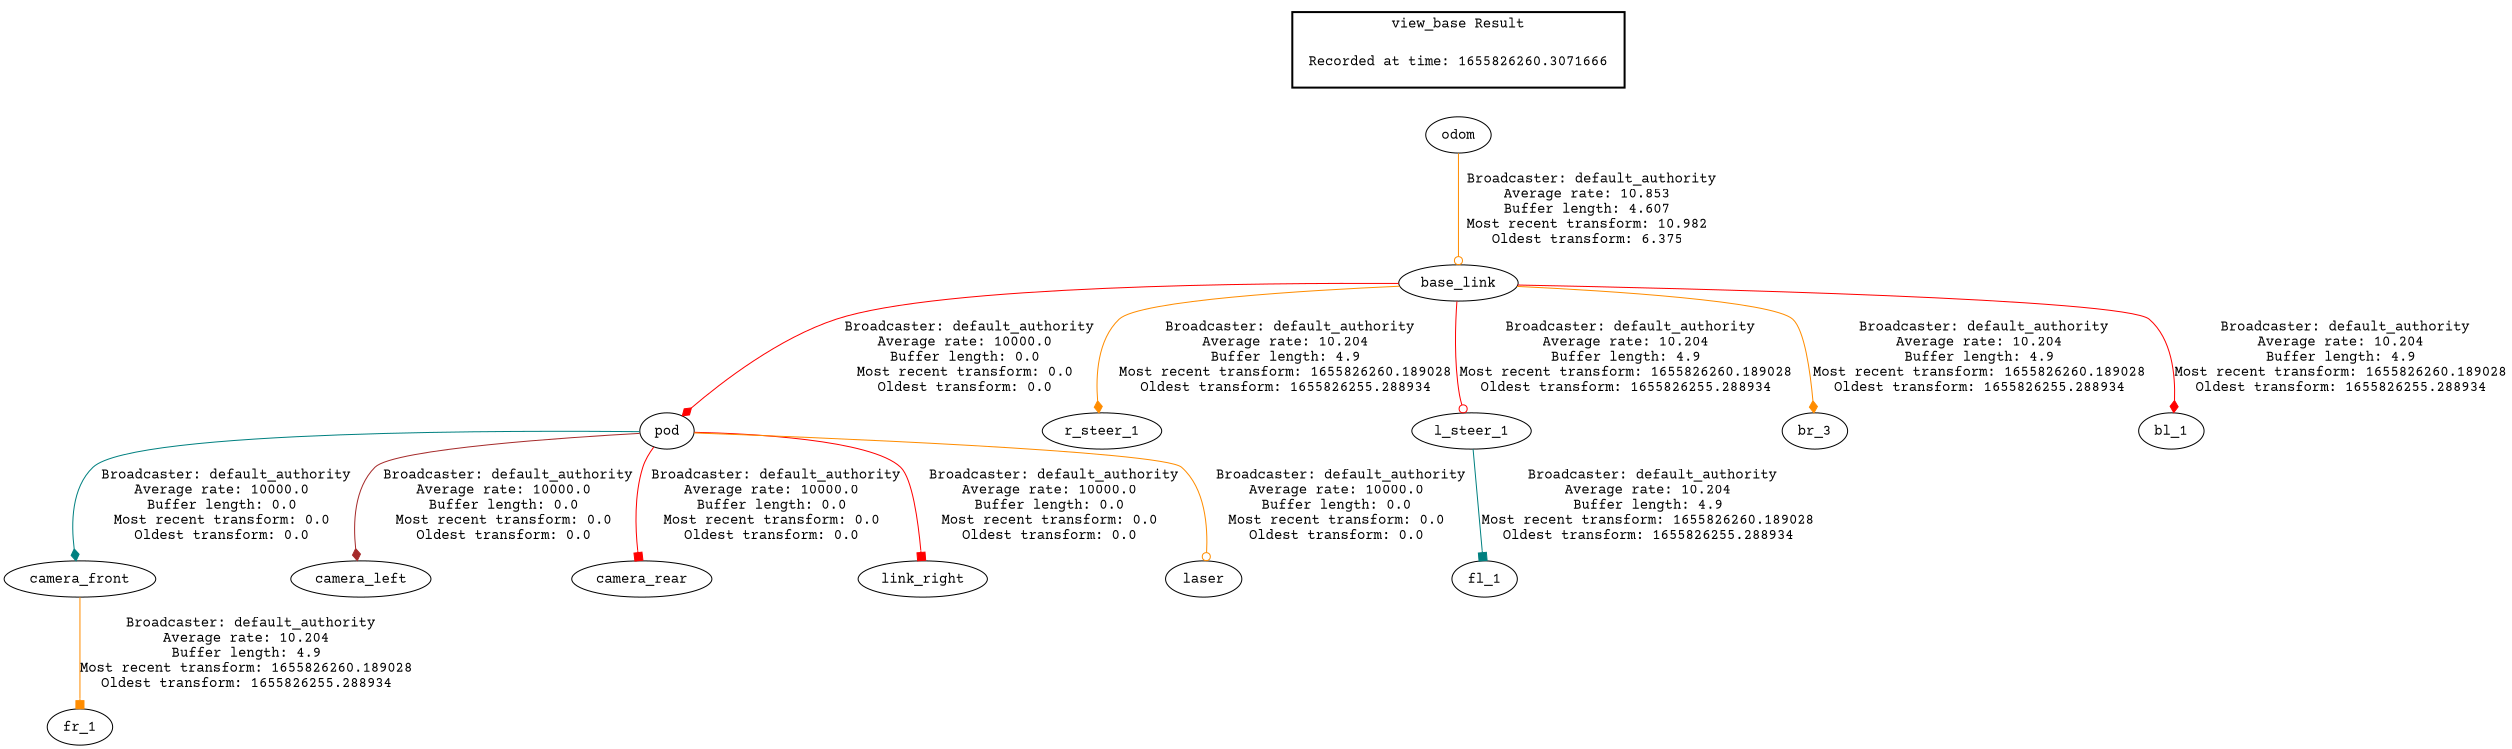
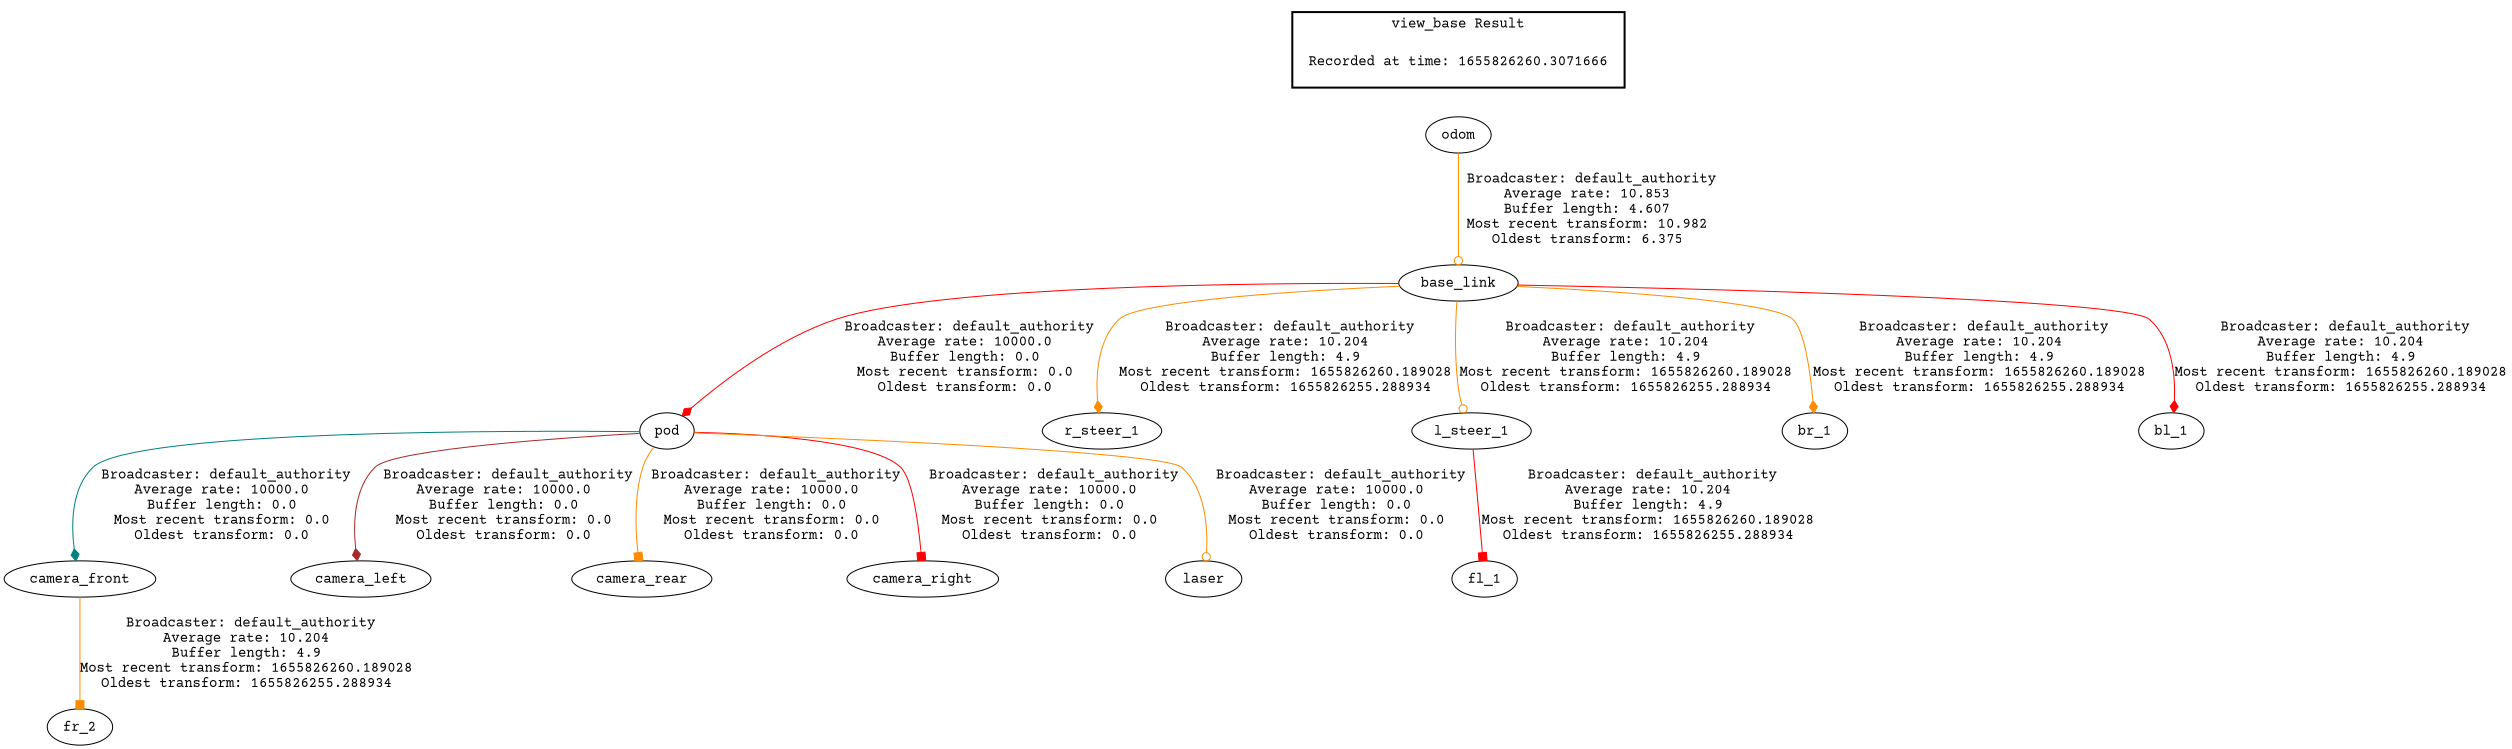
  digraph {
    fontname="Courier Prime"
    node [fontname="Courier Prime"]
    edge [fontname="Courier Prime" arrowhead=diamond color=darkorange]
    "Recorded at time: 1655826260.3071666" [shape=plaintext]
    odom
    pod
    camera_front
    camera_left
    camera_rear
-   camera_right [label=link_right]
+   camera_right
    laser
-   fr_1
+   fr_1 [label=fr_2]
    base_link
    r_steer_1
    l_steer_1
-   br_1 [label=br_3]
+   br_1
    bl_1
    fl_1
    subgraph cluster_1 {
      color=black
      label="view_base Result"
      style=bold
      "Recorded at time: 1655826260.3071666"
    }
    "Recorded at time: 1655826260.3071666" -> odom [style=invis arrowhead="" color=""]
    odom -> base_link [arrowhead=odot label=" Broadcaster: default_authority\nAverage rate: 10.853\nBuffer length: 4.607\nMost recent transform: 10.982\nOldest transform: 6.375\n"]
    pod -> camera_front [color=teal label=" Broadcaster: default_authority\nAverage rate: 10000.0\nBuffer length: 0.0\nMost recent transform: 0.0\nOldest transform: 0.0\n"]
    pod -> camera_left [color=brown label=" Broadcaster: default_authority\nAverage rate: 10000.0\nBuffer length: 0.0\nMost recent transform: 0.0\nOldest transform: 0.0\n"]
-   pod -> camera_rear [arrowhead=box color=red label=" Broadcaster: default_authority\nAverage rate: 10000.0\nBuffer length: 0.0\nMost recent transform: 0.0\nOldest transform: 0.0\n"]
+   pod -> camera_rear [arrowhead=box label=" Broadcaster: default_authority\nAverage rate: 10000.0\nBuffer length: 0.0\nMost recent transform: 0.0\nOldest transform: 0.0\n"]
    pod -> camera_right [arrowhead=box color=red label=" Broadcaster: default_authority\nAverage rate: 10000.0\nBuffer length: 0.0\nMost recent transform: 0.0\nOldest transform: 0.0\n"]
    pod -> laser [arrowhead=odot label=" Broadcaster: default_authority\nAverage rate: 10000.0\nBuffer length: 0.0\nMost recent transform: 0.0\nOldest transform: 0.0\n"]
    camera_front -> fr_1 [arrowhead=box label=" Broadcaster: default_authority\nAverage rate: 10.204\nBuffer length: 4.9\nMost recent transform: 1655826260.189028\nOldest transform: 1655826255.288934\n"]
    base_link -> pod [color=red label=" Broadcaster: default_authority\nAverage rate: 10000.0\nBuffer length: 0.0\nMost recent transform: 0.0\nOldest transform: 0.0\n"]
    base_link -> r_steer_1 [label=" Broadcaster: default_authority\nAverage rate: 10.204\nBuffer length: 4.9\nMost recent transform: 1655826260.189028\nOldest transform: 1655826255.288934\n"]
-   base_link -> l_steer_1 [arrowhead=odot color=red label=" Broadcaster: default_authority\nAverage rate: 10.204\nBuffer length: 4.9\nMost recent transform: 1655826260.189028\nOldest transform: 1655826255.288934\n"]
+   base_link -> l_steer_1 [arrowhead=odot label=" Broadcaster: default_authority\nAverage rate: 10.204\nBuffer length: 4.9\nMost recent transform: 1655826260.189028\nOldest transform: 1655826255.288934\n"]
    base_link -> br_1 [label=" Broadcaster: default_authority\nAverage rate: 10.204\nBuffer length: 4.9\nMost recent transform: 1655826260.189028\nOldest transform: 1655826255.288934\n"]
    base_link -> bl_1 [color=red label=" Broadcaster: default_authority\nAverage rate: 10.204\nBuffer length: 4.9\nMost recent transform: 1655826260.189028\nOldest transform: 1655826255.288934\n"]
-   l_steer_1 -> fl_1 [arrowhead=box color=teal label=" Broadcaster: default_authority\nAverage rate: 10.204\nBuffer length: 4.9\nMost recent transform: 1655826260.189028\nOldest transform: 1655826255.288934\n"]
+   l_steer_1 -> fl_1 [arrowhead=box color=red label=" Broadcaster: default_authority\nAverage rate: 10.204\nBuffer length: 4.9\nMost recent transform: 1655826260.189028\nOldest transform: 1655826255.288934\n"]
  }
